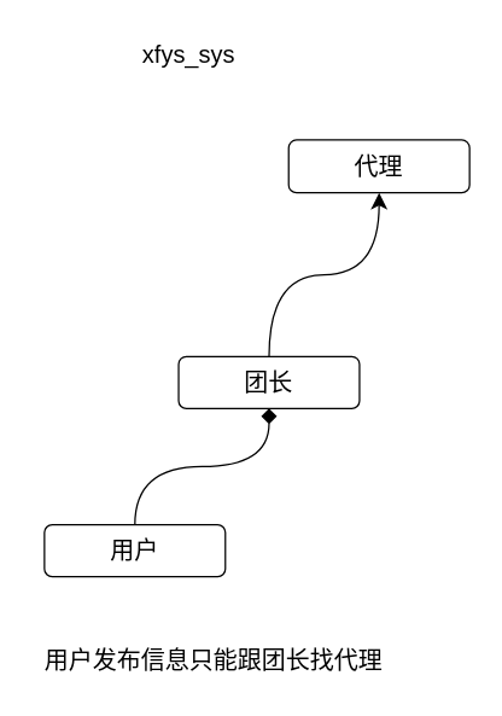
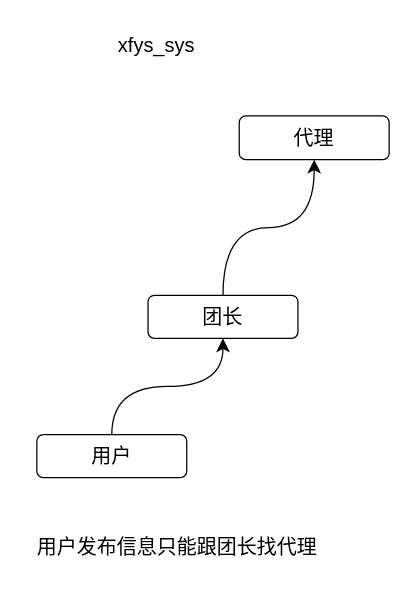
  <mxCell id="0" />
  <mxCell id="1" parent="0" />
  <mxCell id="2" value="xfys_sys" style="text;html=1;strokeColor=none;fillColor=none;align=center;verticalAlign=middle;whiteSpace=wrap;rounded=0;fontSize=16;" vertex="1" parent="1"><mxGeometry x="95" y="20" width="60" height="30" as="geometry" /></mxCell>
  <mxCell id="3" value="代理" style="rounded=1;whiteSpace=wrap;html=1;fontSize=16;" vertex="1" parent="1"><mxGeometry x="191" y="92" width="120" height="35" as="geometry" /></mxCell>
  <mxCell id="4" style="edgeStyle=orthogonalEdgeStyle;shape=connector;curved=1;rounded=0;orthogonalLoop=1;jettySize=auto;html=1;exitX=0.5;exitY=0;exitDx=0;exitDy=0;labelBackgroundColor=default;strokeColor=default;fontFamily=Helvetica;fontSize=12;fontColor=default;endArrow=classic;startSize=8;endSize=8;entryX=0.5;entryY=1;entryDx=0;entryDy=0;" edge="1" parent="1" source="5" target="3"><mxGeometry relative="1" as="geometry"><mxPoint x="208" y="134" as="targetPoint" /></mxGeometry></mxCell>
  <mxCell id="5" value="团长" style="whiteSpace=wrap;html=1;fontSize=16;rounded=1;" vertex="1" parent="1"><mxGeometry x="118" y="235.5" width="120" height="34.5" as="geometry" /></mxCell>
- <mxCell id="6" style="edgeStyle=orthogonalEdgeStyle;curved=1;rounded=0;orthogonalLoop=1;jettySize=auto;html=1;exitX=0.5;exitY=0;exitDx=0;exitDy=0;entryX=0.5;entryY=1;entryDx=0;entryDy=0;fontSize=12;startSize=8;endSize=8;endArrow=diamond;" edge="1" parent="1" source="7" target="5"><mxGeometry relative="1" as="geometry" /></mxCell>
+ <mxCell id="6" style="edgeStyle=orthogonalEdgeStyle;curved=1;rounded=0;orthogonalLoop=1;jettySize=auto;html=1;exitX=0.5;exitY=0;exitDx=0;exitDy=0;entryX=0.5;entryY=1;entryDx=0;entryDy=0;fontSize=12;startSize=8;endSize=8;" edge="1" parent="1" source="7" target="5"><mxGeometry relative="1" as="geometry" /></mxCell>
  <mxCell id="7" value="用户" style="whiteSpace=wrap;html=1;fontSize=16;rounded=1;" vertex="1" parent="1"><mxGeometry x="29" y="347" width="120" height="34.5" as="geometry" /></mxCell>
  <mxCell id="8" value="用户发布信息只能跟团长找代理" style="text;html=1;align=center;verticalAlign=middle;resizable=0;points=[];autosize=1;strokeColor=none;fillColor=none;fontSize=16;fontFamily=Helvetica;fontColor=default;" vertex="1" parent="1"><mxGeometry x="20" y="421" width="242" height="31" as="geometry" /></mxCell>
